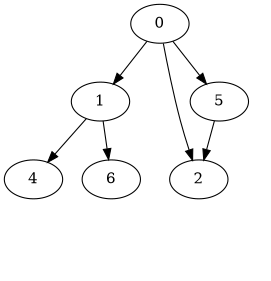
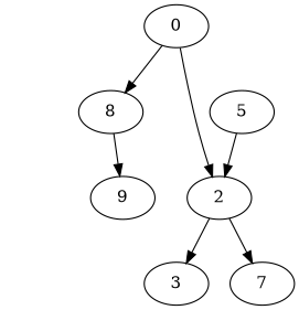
  digraph {
    n1 [label=0]
-   n2 [label=1]
+   n2 [label=8]
    n3 [label=2]
    n4 [label=5]
-   n5 [label=4]
-   n6 [label=6]
+   n6 [label=9]
+   n7 [label=3]
+   n8 [label=7]
    n1 -> n2
    n1 -> n3
-   n1 -> n4
-   n2 -> n5
    n2 -> n6
+   n3 -> n7
+   n3 -> n8
    n4 -> n3
  }
